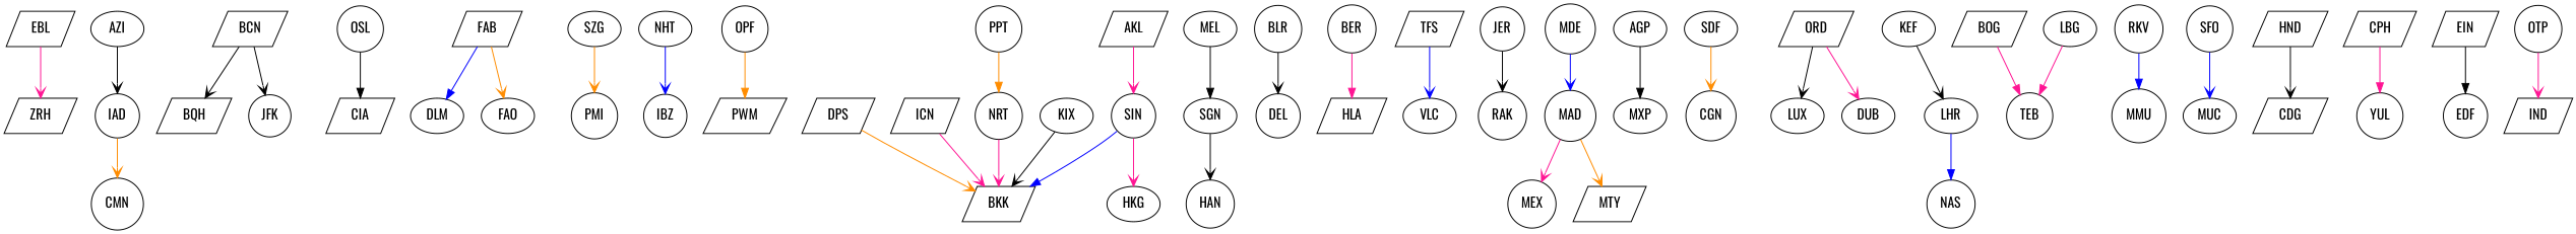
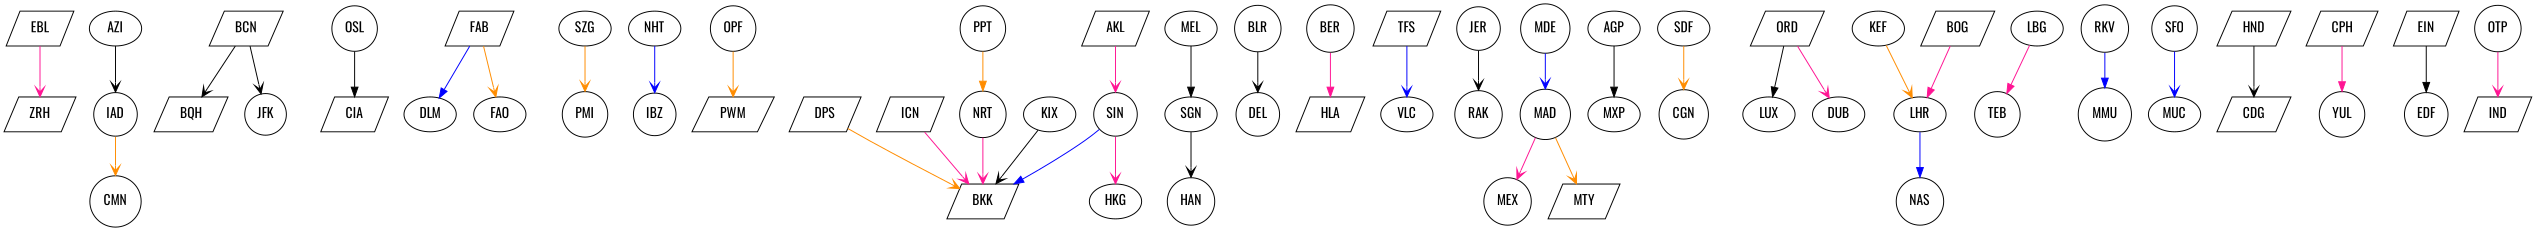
  strict digraph {
    fontname=Oswald
    node [fontname=Oswald shape=circle]
    edge [arrowhead=vee color=black fontname=Oswald]
    EBL [shape=parallelogram]
    ZRH [shape=parallelogram]
    AZI [shape=ellipse]
    IAD
    CMN
    BCN [shape=parallelogram]
    BQH [shape=parallelogram]
    JFK
    CIA [shape=parallelogram]
    OSL
    FAB [shape=parallelogram]
    DLM [shape=ellipse]
    FAO [shape=ellipse]
    SZG [shape=ellipse]
    PMI
    NHT [shape=ellipse]
    IBZ
    PWM [shape=parallelogram]
    OPF
    ICN [shape=parallelogram]
    BKK [shape=parallelogram]
    SIN
    HKG [shape=ellipse]
    AKL [shape=parallelogram]
    DPS [shape=parallelogram]
    SGN [shape=ellipse]
    HAN
    MEL [shape=ellipse]
    PPT
    NRT
    KIX [shape=ellipse]
    BLR
    DEL
    HLA [shape=parallelogram]
    BER
    VLC [shape=ellipse]
    TFS [shape=parallelogram]
    JER
    RAK
    MDE
    MAD
    MEX
    MTY [shape=parallelogram]
    AGP [shape=ellipse]
    MXP [shape=ellipse]
    SDF [shape=ellipse]
    CGN
    ORD [shape=parallelogram]
    LUX [shape=ellipse]
    DUB [shape=ellipse]
    BOG [shape=parallelogram]
    LHR [shape=ellipse]
    NAS
    LBG [shape=ellipse]
    TEB
    RKV
    MMU
    MUC [shape=ellipse]
    SFO
    HND [shape=parallelogram]
    CDG [shape=parallelogram]
    CPH [shape=parallelogram]
    YUL
    EIN [shape=parallelogram]
    EDF
    IND [shape=parallelogram]
    OTP
    KEF [shape=ellipse]
    EBL -> ZRH [color=deeppink t="[[1721045179240137898, 1721045179240137898]]"]
    AZI -> IAD [t="[[1721045180516555322, 1721045180516555322]]"]
    IAD -> CMN [color=darkorange t="[[1721045232074119265, 1721045232074119265]]"]
    BCN -> BQH [t="[[1721045182437924036, 1721045182437924036]]"]
    BCN -> JFK [t="[[1721045242316745055, 1721045242316745055]]"]
    OSL -> CIA [arrowhead=normal t="[[1721045184358159106, 1721045184358159106]]"]
    FAB -> DLM [arrowhead=normal color=blue t="[[1721045186276000752, 1721045186276000752]]"]
    FAB -> FAO [color=darkorange t="[[1721045188839875206, 1721045188839875206]]"]
    SZG -> PMI [color=darkorange t="[[1721045190119961623, 1721045190119961623]]"]
    NHT -> IBZ [color=blue t="[[1721045191401487526, 1721045191401487526]]"]
-   OPF -> PWM [arrowhead=normal color=darkorange t="[[1721045194168598818, 1721045194168598818]]"]
+   OPF -> PWM [color=darkorange t="[[1721045194168598818, 1721045194168598818]]"]
    ICN -> BKK [color=deeppink t="[[1721045198672461648, 1721045198672461648], [1721045217993917731, 1721045217993917731]]"]
    SIN -> BKK [arrowhead=normal color=blue t="[[1721045206437848435, 1721045206437848435]]"]
    SIN -> HKG [color=deeppink t="[[1721045199961282889, 1721045199961282889]]"]
    AKL -> SIN [color=deeppink t="[[1721045201955651082, 1721045201955651082]]"]
    DPS -> BKK [color=darkorange t="[[1721045203875215617, 1721045203875215617]]"]
    SGN -> HAN [t="[[1721045205150194963, 1721045205150194963]]"]
    MEL -> SGN [arrowhead=normal t="[[1721045208366538586, 1721045208366538586]]"]
    PPT -> NRT [arrowhead=normal color=darkorange t="[[1721045214474049641, 1721045214474049641]]"]
    NRT -> BKK [color=deeppink t="[[1721045216795436559, 1721045216795436559]]"]
    KIX -> BKK [t="[[1721045215755485347, 1721045215755485347]]"]
    BLR -> DEL [t="[[1721045219274391349, 1721045219274391349]]"]
    BER -> HLA [arrowhead=normal color=deeppink t="[[1721045223751927230, 1721045223751927230]]"]
    TFS -> VLC [color=blue t="[[1721045225354231263, 1721045225354231263]]"]
    JER -> RAK [t="[[1721045227193168427, 1721045227193168427]]"]
    MDE -> MAD [color=blue t="[[1721045228552553577, 1721045228552553577]]"]
    MAD -> MEX [color=deeppink t="[[1721045234632388792, 1721045234632388792]]"]
    MAD -> MTY [color=darkorange t="[[1721045246151070273, 1721045246151070273]]"]
    AGP -> MXP [arrowhead=normal t="[[1721045229624598200, 1721045229624598200]]"]
    SDF -> CGN [color=darkorange t="[[1721045233356018818, 1721045233356018818]]"]
-   ORD -> LUX [t="[[1721045236442159066, 1721045236442159066]]"]
+   ORD -> LUX [arrowhead=normal t="[[1721045236442159066, 1721045236442159066]]"]
    ORD -> DUB [color=deeppink t="[[1721045237833050298, 1721045237833050298]]"]
-   BOG -> TEB [arrowhead=normal color=deeppink t="[[1721045239686150452, 1721045239686150452]]"]
+   BOG -> LHR [arrowhead=normal color=deeppink t="[[1721045239686150452, 1721045239686150452]]"]
    LHR -> NAS [arrowhead=normal color=blue t="[[1721045244750966696, 1721045244750966696]]"]
    LBG -> TEB [arrowhead=normal color=deeppink t="[[1721045241031752549, 1721045241031752549]]"]
    RKV -> MMU [arrowhead=normal color=blue t="[[1721045250955424280, 1721045250955424280]]"]
    SFO -> MUC [color=blue t="[[1721045254144869709, 1721045254144869709]]"]
    HND -> CDG [t="[[1721045255435678395, 1721045255435678395]]"]
    CPH -> YUL [arrowhead=normal color=deeppink t="[[1721045257353472343, 1721045257353472343]]"]
    EIN -> EDF [arrowhead=normal t="[[1721045259915043714, 1721045259915043714]]"]
    OTP -> IND [color=deeppink t="[[1721045262471472073, 1721045262471472073]]"]
-   KEF -> LHR [t="[[1721045264073109488, 1721045264073109488]]"]
+   KEF -> LHR [color=darkorange t="[[1721045264073109488, 1721045264073109488]]"]
  }
